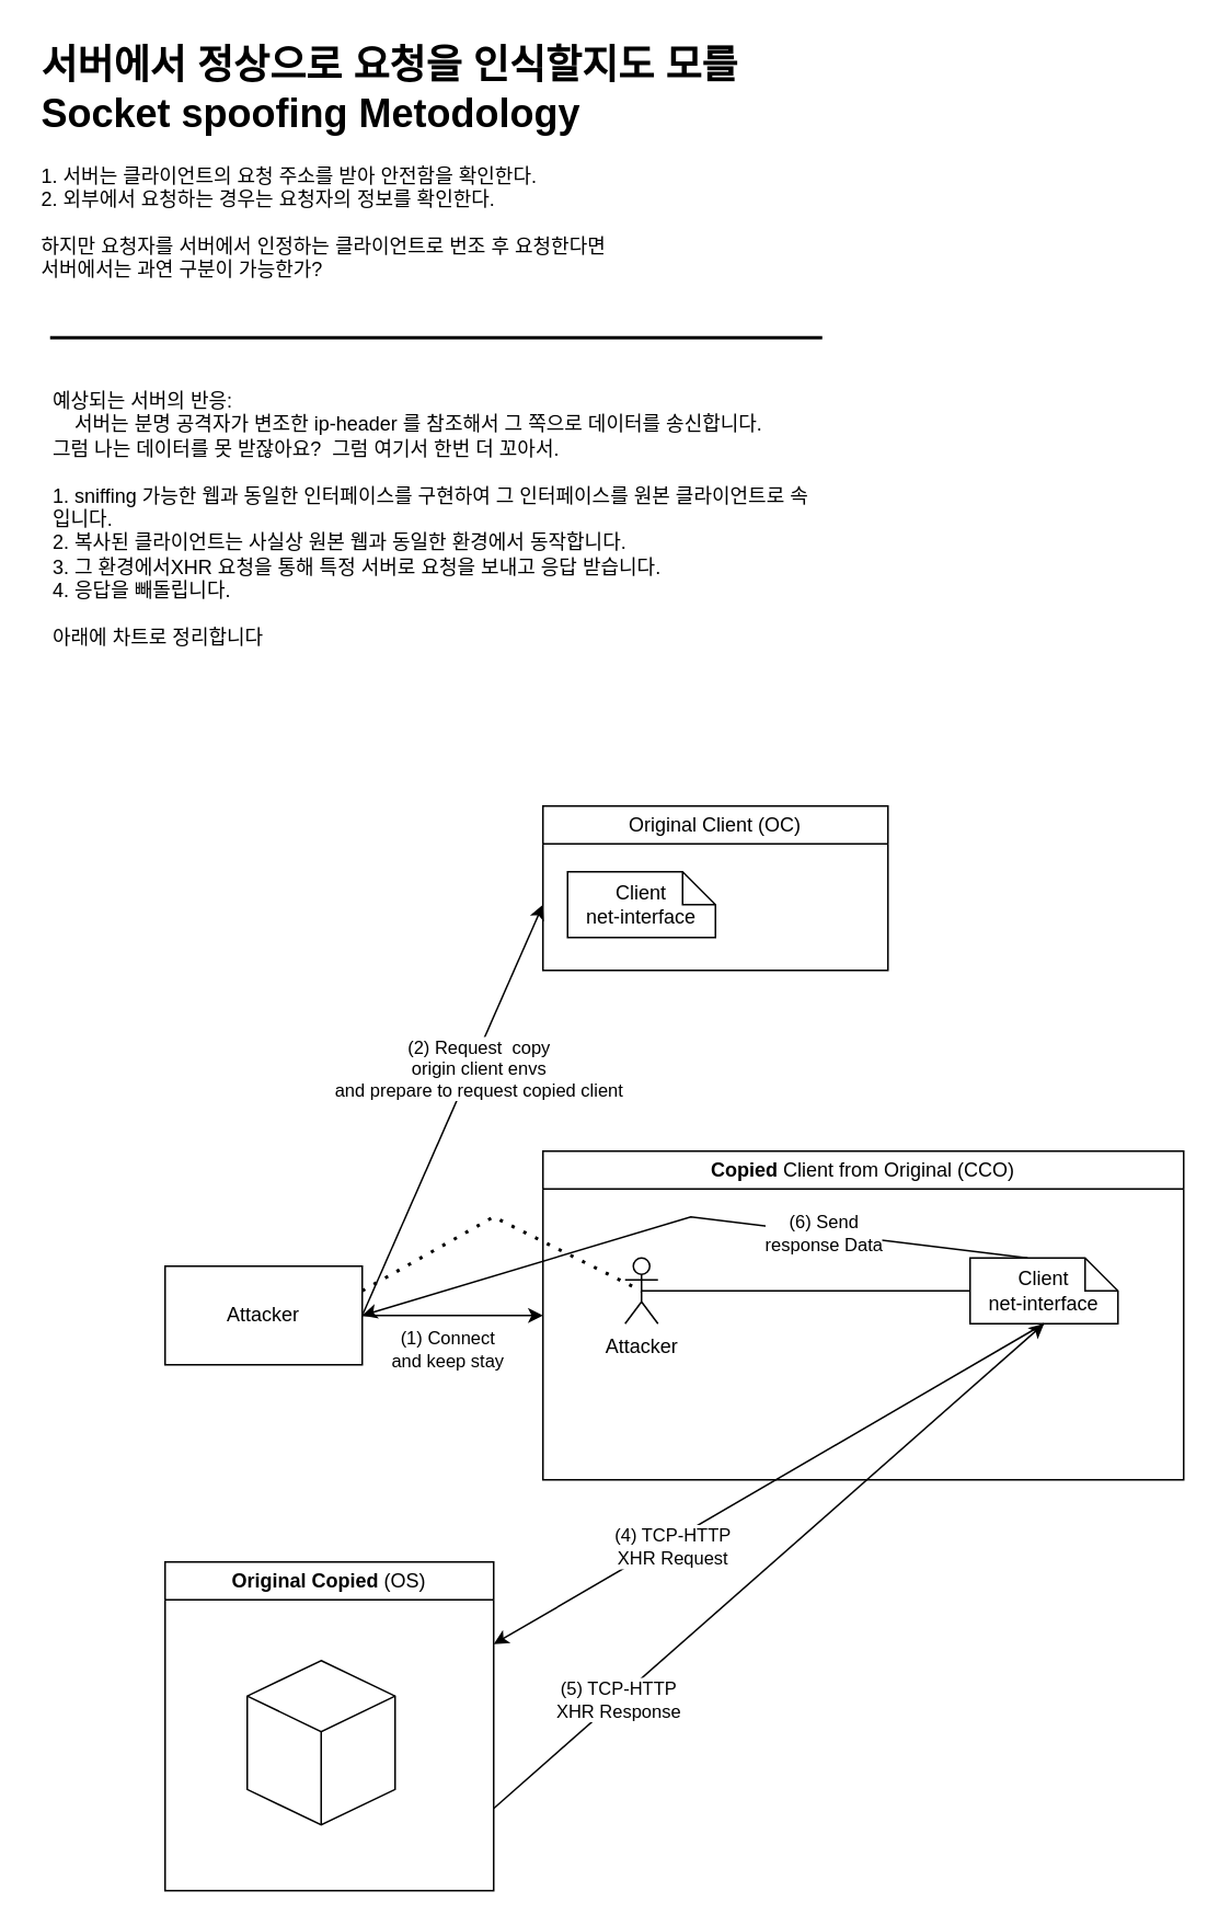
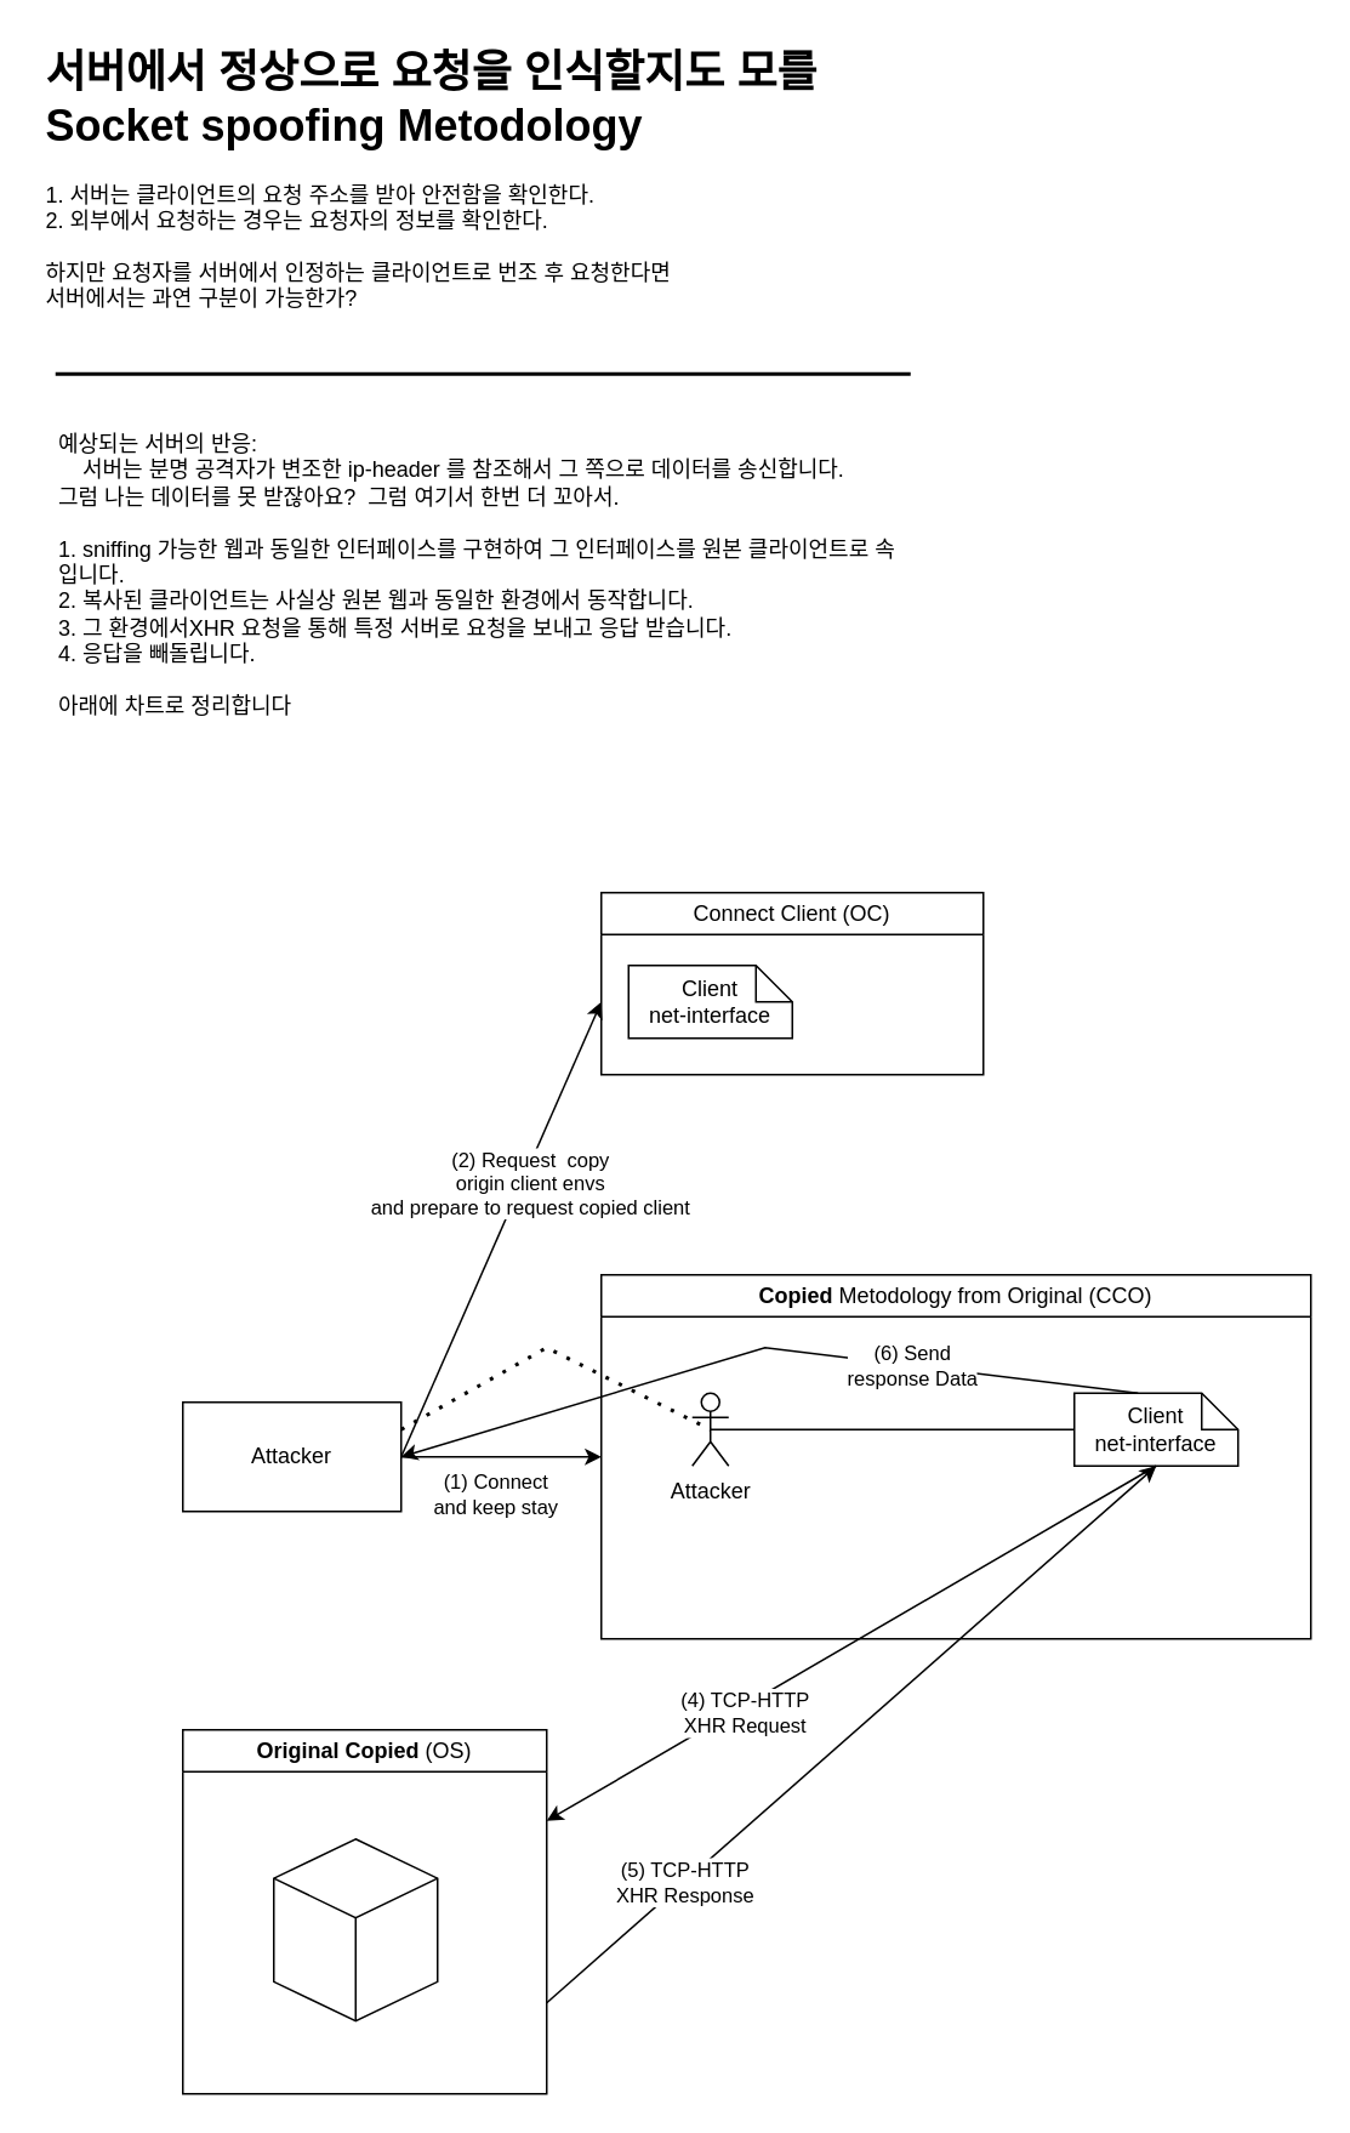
  <mxCell id="0" />
  <mxCell id="1" parent="0" />
  <mxCell id="2" style="edgeStyle=orthogonalEdgeStyle;rounded=0;orthogonalLoop=1;jettySize=auto;html=1;exitX=1;exitY=0.5;exitDx=0;exitDy=0;entryX=0;entryY=0.5;entryDx=0;entryDy=0;" edge="1" parent="1" source="4" target="5"><mxGeometry relative="1" as="geometry"><mxPoint x="390" y="830" as="targetPoint" /></mxGeometry></mxCell>
  <mxCell id="3" value="(1) Connect&lt;br&gt;and keep stay" style="edgeLabel;html=1;align=center;verticalAlign=middle;resizable=0;points=[];" vertex="1" connectable="0" parent="2"><mxGeometry x="-0.3" y="-3" relative="1" as="geometry"><mxPoint x="12" y="17" as="offset" /></mxGeometry></mxCell>
  <mxCell id="4" value="Attacker" style="rounded=0;whiteSpace=wrap;html=1;" vertex="1" parent="1"><mxGeometry x="100" y="770" width="120" height="60" as="geometry" /></mxCell>
- <mxCell id="5" value="Copied&amp;nbsp;&lt;span style=&quot;font-weight: 400;&quot;&gt;Client from Original (CCO)&lt;/span&gt;" style="swimlane;whiteSpace=wrap;html=1;" vertex="1" parent="1"><mxGeometry x="330" y="700" width="390" height="200" as="geometry" /></mxCell>
+ <mxCell id="5" value="Copied&amp;nbsp;&lt;span style=&quot;font-weight: 400;&quot;&gt;Metodology from Original (CCO)&lt;/span&gt;" style="swimlane;whiteSpace=wrap;html=1;" vertex="1" parent="1"><mxGeometry x="330" y="700" width="390" height="200" as="geometry" /></mxCell>
  <mxCell id="6" value="Attacker" style="shape=umlActor;verticalLabelPosition=bottom;verticalAlign=top;html=1;outlineConnect=0;" vertex="1" parent="5"><mxGeometry x="50" y="65" width="20" height="40" as="geometry" /></mxCell>
  <mxCell id="7" value="Client&lt;br style=&quot;border-color: var(--border-color);&quot;&gt;net-interface" style="shape=note;size=20;whiteSpace=wrap;html=1;" vertex="1" parent="5"><mxGeometry x="260" y="65" width="90" height="40" as="geometry" /></mxCell>
  <mxCell id="8" value="" style="endArrow=none;html=1;rounded=0;entryX=0;entryY=0.5;entryDx=0;entryDy=0;entryPerimeter=0;exitX=0.5;exitY=0.5;exitDx=0;exitDy=0;exitPerimeter=0;" edge="1" parent="5" source="6" target="7"><mxGeometry width="50" height="50" relative="1" as="geometry"><mxPoint x="60" y="170" as="sourcePoint" /><mxPoint x="110" y="120" as="targetPoint" /></mxGeometry></mxCell>
  <mxCell id="9" value="&lt;h1&gt;서버에서 정상으로 요청을 인식할지도 모를&lt;br&gt;Socket spoofing Metodology&lt;/h1&gt;&lt;p&gt;1. 서버는 클라이언트의 요청 주소를 받아 안전함을 확인한다.&lt;br&gt;2. 외부에서 요청하는 경우는 요청자의 정보를 확인한다.&lt;br&gt;&lt;br&gt;하지만 요청자를 서버에서 인정하는 클라이언트로 번조 후 요청한다면&lt;br&gt;서버에서는 과연 구분이 가능한가?&lt;/p&gt;" style="text;html=1;strokeColor=none;fillColor=none;spacing=5;spacingTop=-20;whiteSpace=wrap;overflow=hidden;rounded=0;" vertex="1" parent="1"><mxGeometry x="20" y="20" width="480" height="160" as="geometry" /></mxCell>
  <mxCell id="10" value="예상되는 서버의 반응:&lt;br&gt;&amp;nbsp; &amp;nbsp; 서버는 분명 공격자가 변조한 ip-header 를 참조해서 그 쪽으로 데이터를 송신합니다.&lt;br&gt;그럼 나는 데이터를 못 받잖아요?&amp;nbsp; 그럼 여기서 한번 더 꼬아서.&lt;br&gt;&lt;br&gt;1. sniffing 가능한 웹과 동일한 인터페이스를 구현하여 그 인터페이스를 원본 클라이언트로 속입니다.&lt;br&gt;2. 복사된 클라이언트는 사실상 원본 웹과 동일한 환경에서 동작합니다.&lt;br&gt;3. 그 환경에서XHR 요청을 통해 특정 서버로 요청을 보내고 응답 받습니다.&lt;br&gt;4. 응답을 빼돌립니다.&lt;br&gt;&lt;br&gt;아래에 차트로 정리합니다&lt;br&gt;&lt;br&gt;&lt;br&gt;&amp;nbsp; &amp;nbsp;&amp;nbsp;" style="text;html=1;strokeColor=none;fillColor=none;align=left;verticalAlign=top;whiteSpace=wrap;rounded=0;" vertex="1" parent="1"><mxGeometry x="30" y="230" width="470" height="170" as="geometry" /></mxCell>
  <mxCell id="11" value="" style="line;strokeWidth=2;html=1;" vertex="1" parent="1"><mxGeometry x="30" y="200" width="470" height="10" as="geometry" /></mxCell>
  <mxCell id="12" value="Original Copied&amp;nbsp;&lt;span style=&quot;font-weight: 400;&quot;&gt;(OS)&lt;/span&gt;" style="swimlane;whiteSpace=wrap;html=1;" vertex="1" parent="1"><mxGeometry x="100" y="950" width="200" height="200" as="geometry" /></mxCell>
  <mxCell id="13" value="" style="html=1;whiteSpace=wrap;shape=isoCube2;backgroundOutline=1;isoAngle=15;" vertex="1" parent="12"><mxGeometry x="50" y="60" width="90" height="100" as="geometry" /></mxCell>
  <mxCell id="14" value="" style="endArrow=classic;html=1;rounded=0;exitX=0.5;exitY=1;exitDx=0;exitDy=0;exitPerimeter=0;entryX=1;entryY=0.25;entryDx=0;entryDy=0;" edge="1" parent="1" source="7" target="12"><mxGeometry width="50" height="50" relative="1" as="geometry"><mxPoint x="390" y="870" as="sourcePoint" /><mxPoint x="440" y="820" as="targetPoint" /></mxGeometry></mxCell>
  <mxCell id="15" value="(4) TCP-HTTP&lt;br&gt;XHR Request" style="edgeLabel;html=1;align=center;verticalAlign=middle;resizable=0;points=[];" vertex="1" connectable="0" parent="14"><mxGeometry x="0.203" y="1" relative="1" as="geometry"><mxPoint x="-26" y="17" as="offset" /></mxGeometry></mxCell>
  <mxCell id="16" value="" style="endArrow=classic;html=1;rounded=0;entryX=0.5;entryY=1;entryDx=0;entryDy=0;entryPerimeter=0;exitX=1;exitY=0.75;exitDx=0;exitDy=0;" edge="1" parent="1" source="12" target="7"><mxGeometry width="50" height="50" relative="1" as="geometry"><mxPoint x="500" y="1160" as="sourcePoint" /><mxPoint x="550" y="1110" as="targetPoint" /></mxGeometry></mxCell>
  <mxCell id="17" value="(5) TCP-HTTP&lt;br&gt;XHR Response" style="edgeLabel;html=1;align=center;verticalAlign=middle;resizable=0;points=[];" vertex="1" connectable="0" parent="16"><mxGeometry x="-0.546" relative="1" as="geometry"><mxPoint as="offset" /></mxGeometry></mxCell>
  <mxCell id="18" value="" style="endArrow=none;dashed=1;html=1;dashPattern=1 3;strokeWidth=2;rounded=0;entryX=0.5;entryY=0.5;entryDx=0;entryDy=0;entryPerimeter=0;exitX=1;exitY=0.25;exitDx=0;exitDy=0;" edge="1" parent="1" source="4" target="6"><mxGeometry width="50" height="50" relative="1" as="geometry"><mxPoint x="410" y="795" as="sourcePoint" /><mxPoint x="600" y="795" as="targetPoint" /><Array as="points"><mxPoint x="300" y="740" /></Array></mxGeometry></mxCell>
  <mxCell id="19" value="" style="endArrow=classic;html=1;rounded=0;exitX=0;exitY=0;exitDx=35;exitDy=0;exitPerimeter=0;entryX=1;entryY=0.5;entryDx=0;entryDy=0;" edge="1" parent="1" source="7" target="4"><mxGeometry width="50" height="50" relative="1" as="geometry"><mxPoint x="390" y="870" as="sourcePoint" /><mxPoint x="230" y="860" as="targetPoint" /><Array as="points"><mxPoint x="420" y="740" /></Array></mxGeometry></mxCell>
  <mxCell id="20" value="(6) Send &lt;br&gt;response Data" style="edgeLabel;html=1;align=center;verticalAlign=middle;resizable=0;points=[];" vertex="1" connectable="0" parent="19"><mxGeometry x="-0.315" y="-2" relative="1" as="geometry"><mxPoint x="16" y="4" as="offset" /></mxGeometry></mxCell>
- <mxCell id="21" value="&lt;span style=&quot;font-weight: 400;&quot;&gt;Original Client (OC)&lt;/span&gt;" style="swimlane;whiteSpace=wrap;html=1;" vertex="1" parent="1"><mxGeometry x="330" y="490" width="210" height="100" as="geometry" /></mxCell>
+ <mxCell id="21" value="&lt;span style=&quot;font-weight: 400;&quot;&gt;Connect Client (OC)&lt;/span&gt;" style="swimlane;whiteSpace=wrap;html=1;" vertex="1" parent="1"><mxGeometry x="330" y="490" width="210" height="100" as="geometry" /></mxCell>
  <mxCell id="22" value="Client&lt;br&gt;net-interface" style="shape=note;size=20;whiteSpace=wrap;html=1;" vertex="1" parent="21"><mxGeometry x="15" y="40" width="90" height="40" as="geometry" /></mxCell>
  <mxCell id="23" value="" style="endArrow=classic;html=1;rounded=0;exitX=1;exitY=0.5;exitDx=0;exitDy=0;" edge="1" parent="1" source="4"><mxGeometry width="50" height="50" relative="1" as="geometry"><mxPoint x="200" y="670" as="sourcePoint" /><mxPoint x="330" y="550" as="targetPoint" /></mxGeometry></mxCell>
  <mxCell id="24" value="(2) Request&amp;nbsp; copy&lt;br&gt;origin client envs&lt;br&gt;and prepare to request copied client" style="edgeLabel;html=1;align=center;verticalAlign=middle;resizable=0;points=[];" vertex="1" connectable="0" parent="23"><mxGeometry x="0.095" relative="1" as="geometry"><mxPoint x="10" y="-13" as="offset" /></mxGeometry></mxCell>
